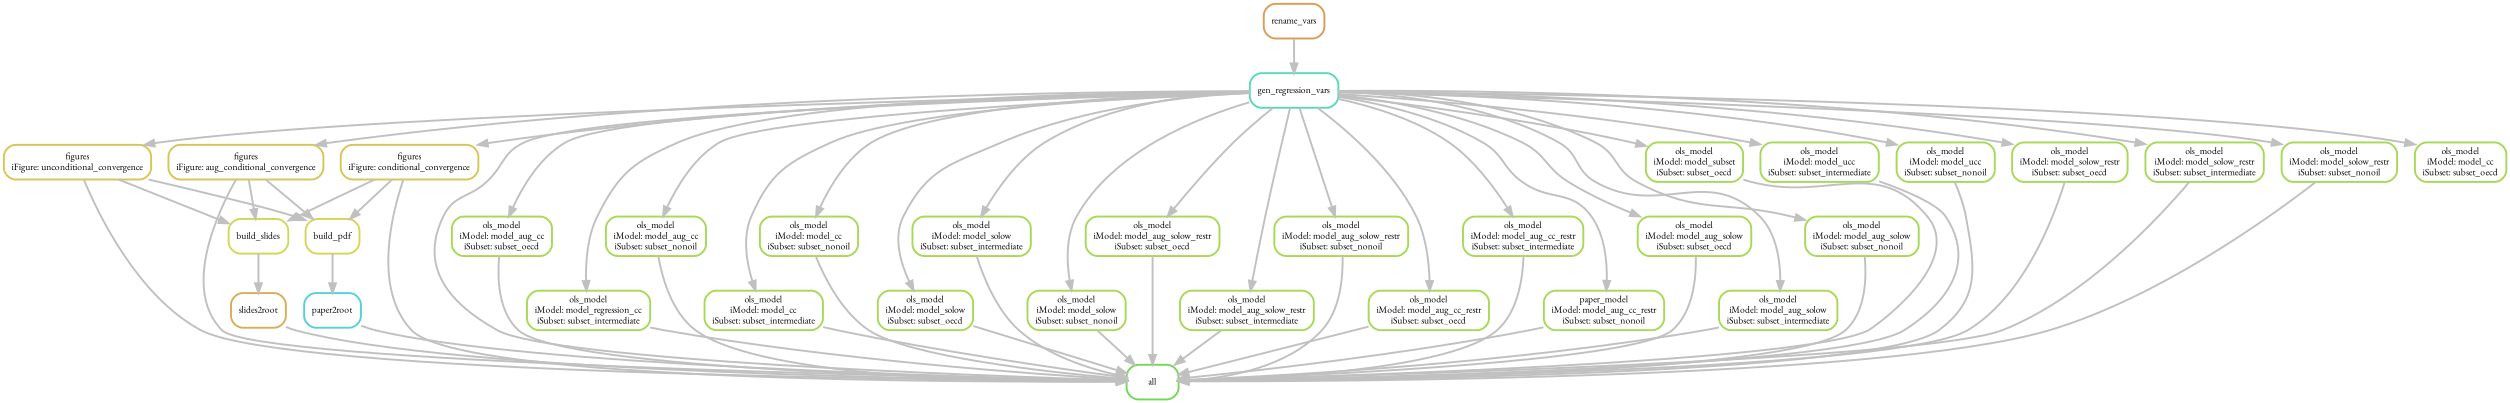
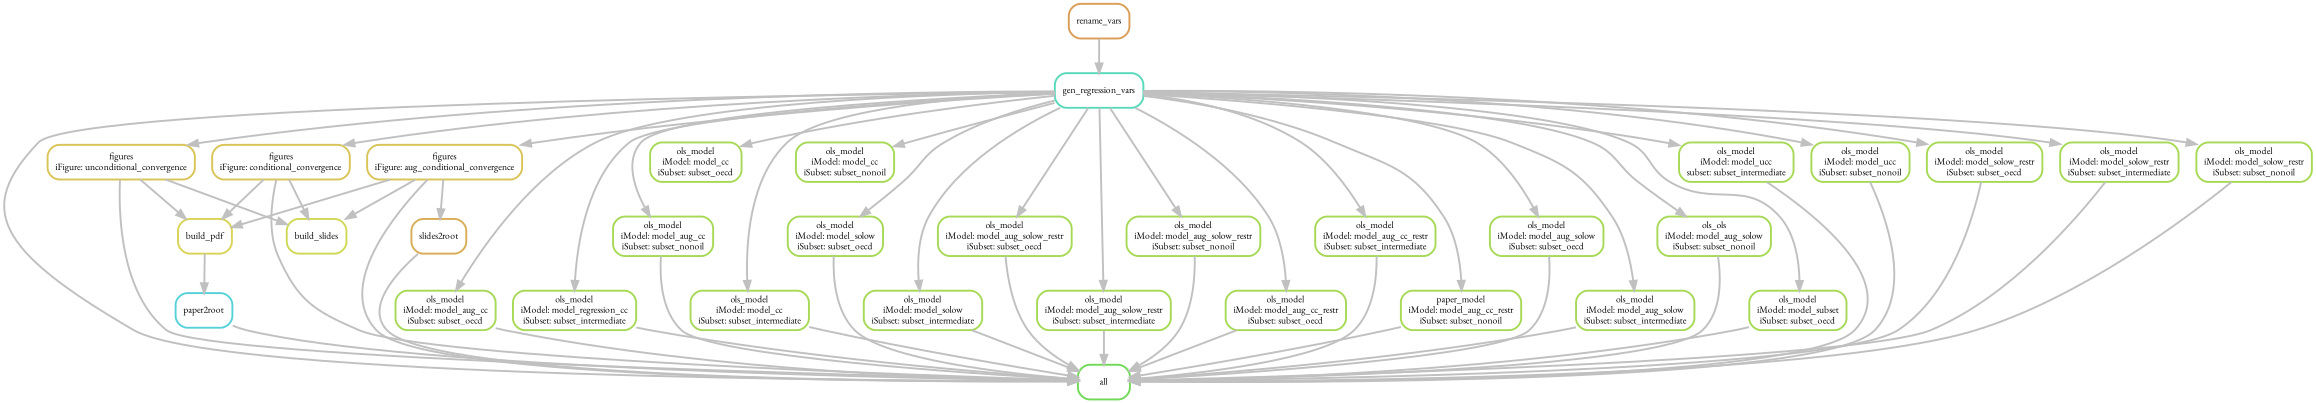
  digraph {
    bgcolor=white
    fontname="EB Garamond"
    node [color="0.23 0.6 0.85" fontname="EB Garamond" fontsize=10 penwidth=2 shape=box style=rounded]
    edge [color=grey fontname="EB Garamond" penwidth=2]
    n1 [color="0.30 0.6 0.85" label=all]
    n2 [color="0.51 0.6 0.85" label=paper2root]
    n3 [color="0.16 0.6 0.85" label=build_pdf]
    n4 [color="0.14 0.6 0.85" label="figures\niFigure: unconditional_convergence"]
    n5 [color="0.18 0.6 0.85" label=build_slides]
    n6 [color="0.11 0.6 0.85" label=slides2root]
    n7 [color="0.46 0.6 0.85" label=gen_regression_vars]
    n8 [color="0.14 0.6 0.85" label="figures\niFigure: aug_conditional_convergence"]
    n9 [color="0.14 0.6 0.85" label="figures\niFigure: conditional_convergence"]
    n10 [label="ols_model\niModel: model_aug_cc\niSubset: subset_oecd"]
    n11 [label="ols_model\niModel: model_regression_cc\niSubset: subset_intermediate"]
    n12 [label="ols_model\niModel: model_aug_cc\niSubset: subset_nonoil"]
    n13 [label="ols_model\niModel: model_cc\niSubset: subset_oecd"]
    n14 [label="ols_model\niModel: model_cc\niSubset: subset_intermediate"]
    n15 [label="ols_model\niModel: model_cc\niSubset: subset_nonoil"]
    n16 [label="ols_model\niModel: model_solow\niSubset: subset_oecd"]
    n17 [label="ols_model\niModel: model_solow\niSubset: subset_intermediate"]
-   n18 [label="ols_model\niModel: model_solow\niSubset: subset_nonoil"]
    n19 [label="ols_model\niModel: model_aug_solow_restr\niSubset: subset_oecd"]
    n20 [label="ols_model\niModel: model_aug_solow_restr\niSubset: subset_intermediate"]
    n21 [label="ols_model\niModel: model_aug_solow_restr\niSubset: subset_nonoil"]
    n22 [label="ols_model\niModel: model_aug_cc_restr\niSubset: subset_oecd"]
    n23 [label="ols_model\niModel: model_aug_cc_restr\niSubset: subset_intermediate"]
    n24 [label="paper_model\niModel: model_aug_cc_restr\niSubset: subset_nonoil"]
    n25 [label="ols_model\niModel: model_aug_solow\niSubset: subset_oecd"]
    n26 [label="ols_model\niModel: model_aug_solow\niSubset: subset_intermediate"]
-   n27 [label="ols_model\niModel: model_aug_solow\niSubset: subset_nonoil"]
+   n27 [label="ols_ols\niModel: model_aug_solow\niSubset: subset_nonoil"]
    n28 [label="ols_model\niModel: model_subset\niSubset: subset_oecd"]
-   n29 [label="ols_model\niModel: model_ucc\niSubset: subset_intermediate"]
+   n29 [label="ols_model\niModel: model_ucc\nsubset: subset_intermediate"]
    n30 [label="ols_model\niModel: model_ucc\niSubset: subset_nonoil"]
    n31 [label="ols_model\niModel: model_solow_restr\niSubset: subset_oecd"]
    n32 [label="ols_model\niModel: model_solow_restr\niSubset: subset_intermediate"]
    n33 [label="ols_model\niModel: model_solow_restr\niSubset: subset_nonoil"]
    n34 [color="0.09 0.6 0.85" label=rename_vars]
    n2 -> n1
    n3 -> n2
    n4 -> n1
    n4 -> n3
    n4 -> n5
-   n5 -> n6
+   n8 -> n6
    n6 -> n1
    n7 -> n1
    n7 -> n4
    n7 -> n8
    n7 -> n9
    n7 -> n10
    n7 -> n11
    n7 -> n12
    n7 -> n13
    n7 -> n14
    n7 -> n15
    n7 -> n16
    n7 -> n17
-   n7 -> n18
    n7 -> n19
    n7 -> n20
    n7 -> n21
    n7 -> n22
    n7 -> n23
    n7 -> n24
    n7 -> n25
    n7 -> n26
    n7 -> n27
    n7 -> n28
    n7 -> n29
    n7 -> n30
    n7 -> n31
    n7 -> n32
    n7 -> n33
    n8 -> n1
    n8 -> n3
    n8 -> n5
    n9 -> n1
    n9 -> n3
    n9 -> n5
    n10 -> n1
    n11 -> n1
    n12 -> n1
    n14 -> n1
-   n15 -> n1
    n16 -> n1
    n17 -> n1
-   n18 -> n1
    n19 -> n1
    n20 -> n1
    n21 -> n1
    n22 -> n1
    n23 -> n1
    n24 -> n1
    n25 -> n1
    n26 -> n1
    n27 -> n1
    n28 -> n1
    n29 -> n1
    n30 -> n1
    n31 -> n1
    n32 -> n1
    n33 -> n1
    n34 -> n7
  }
